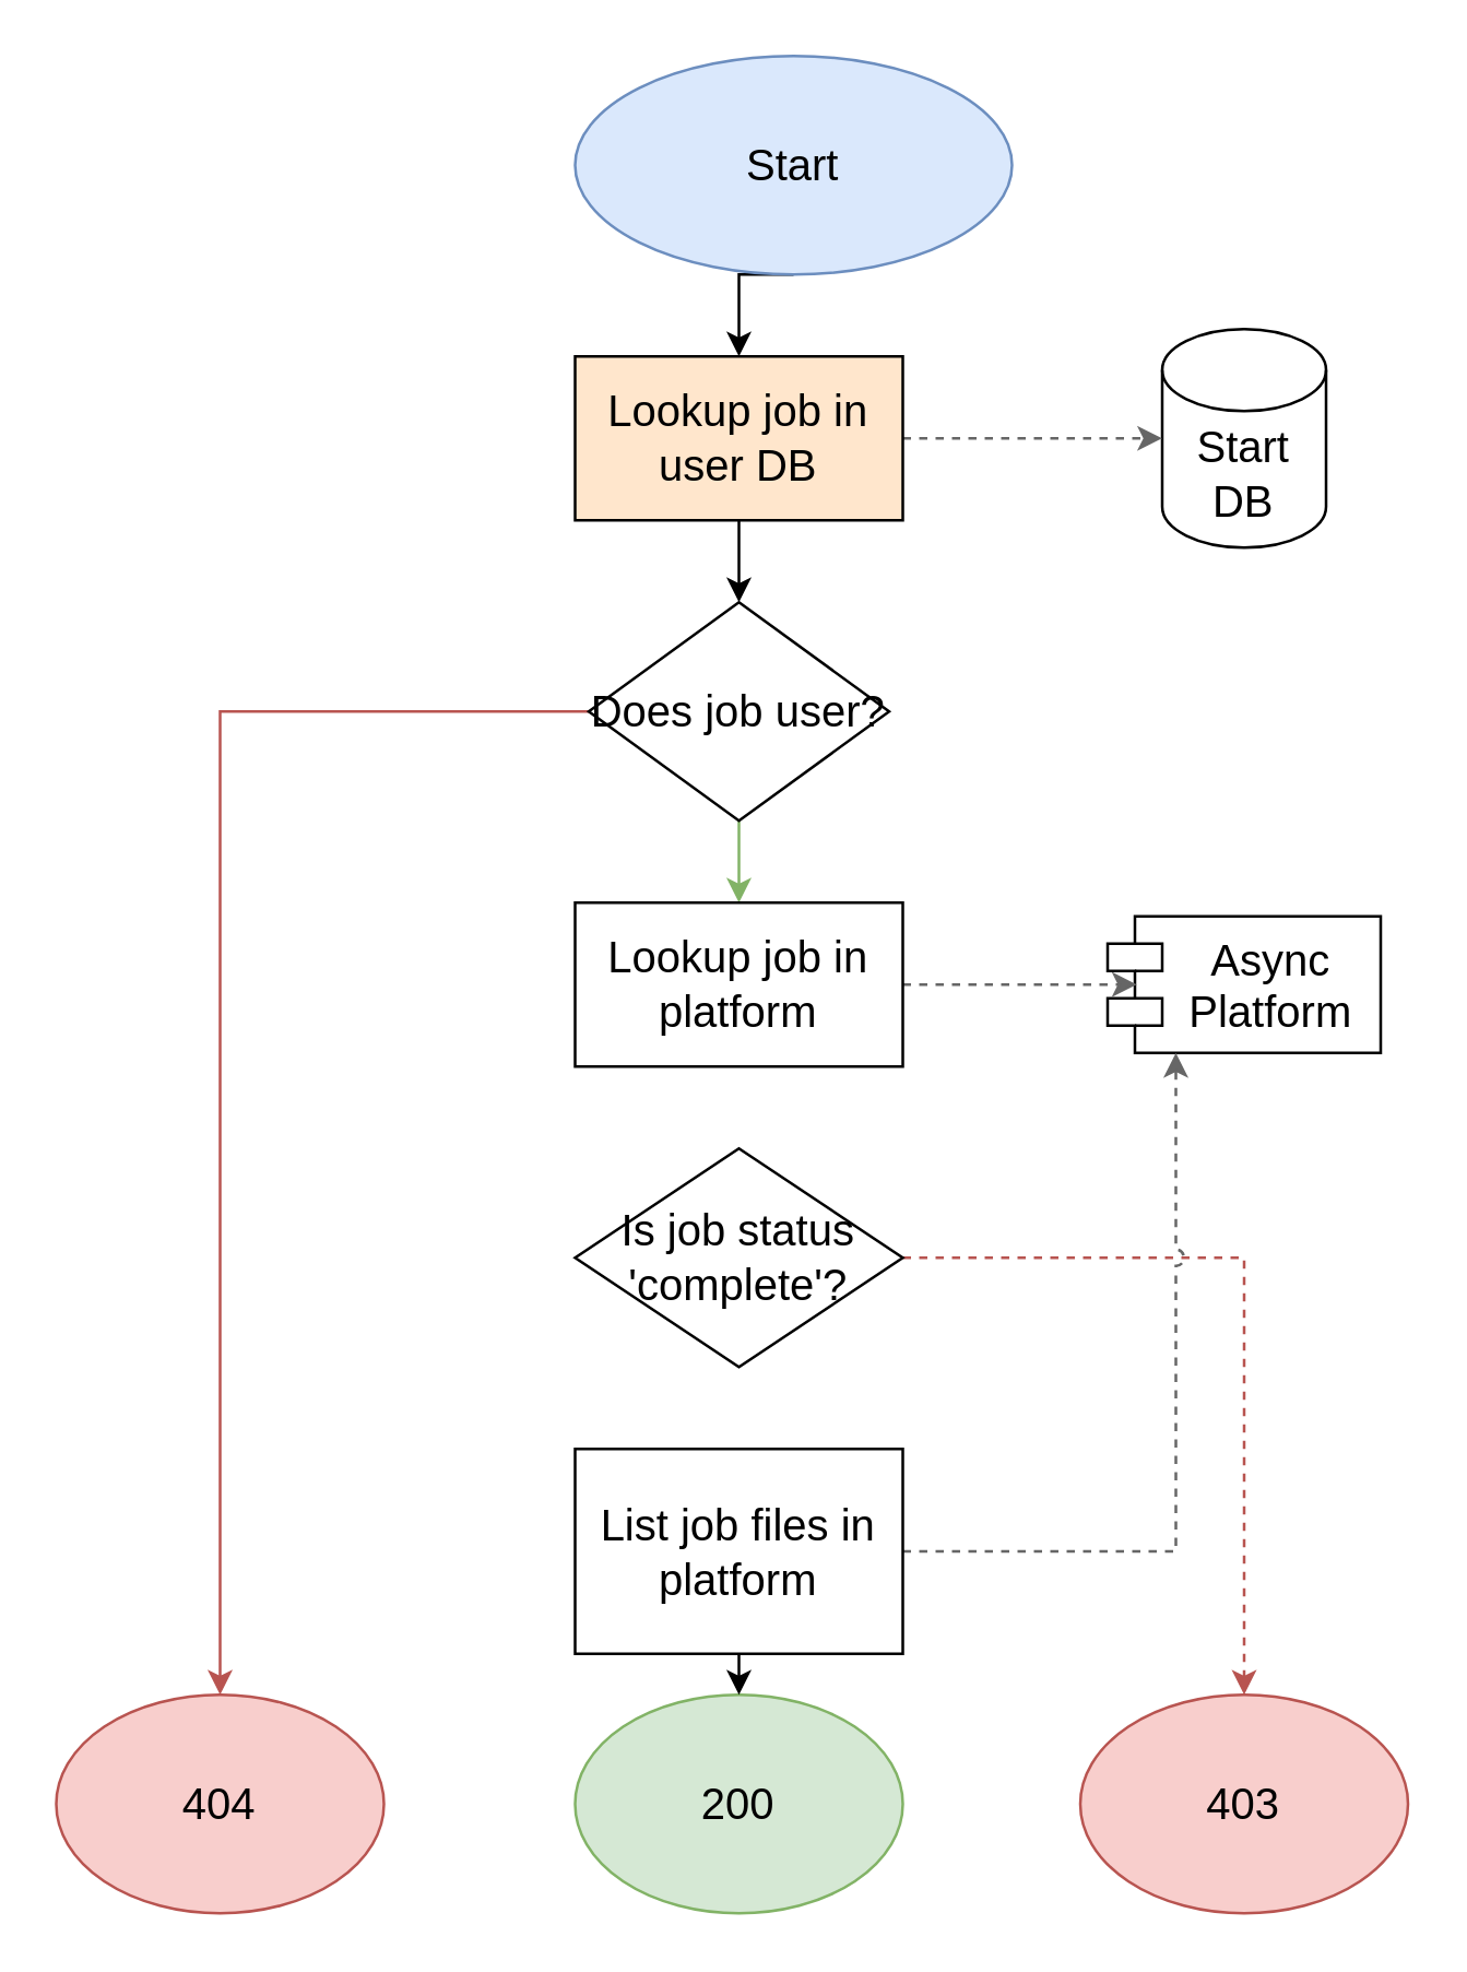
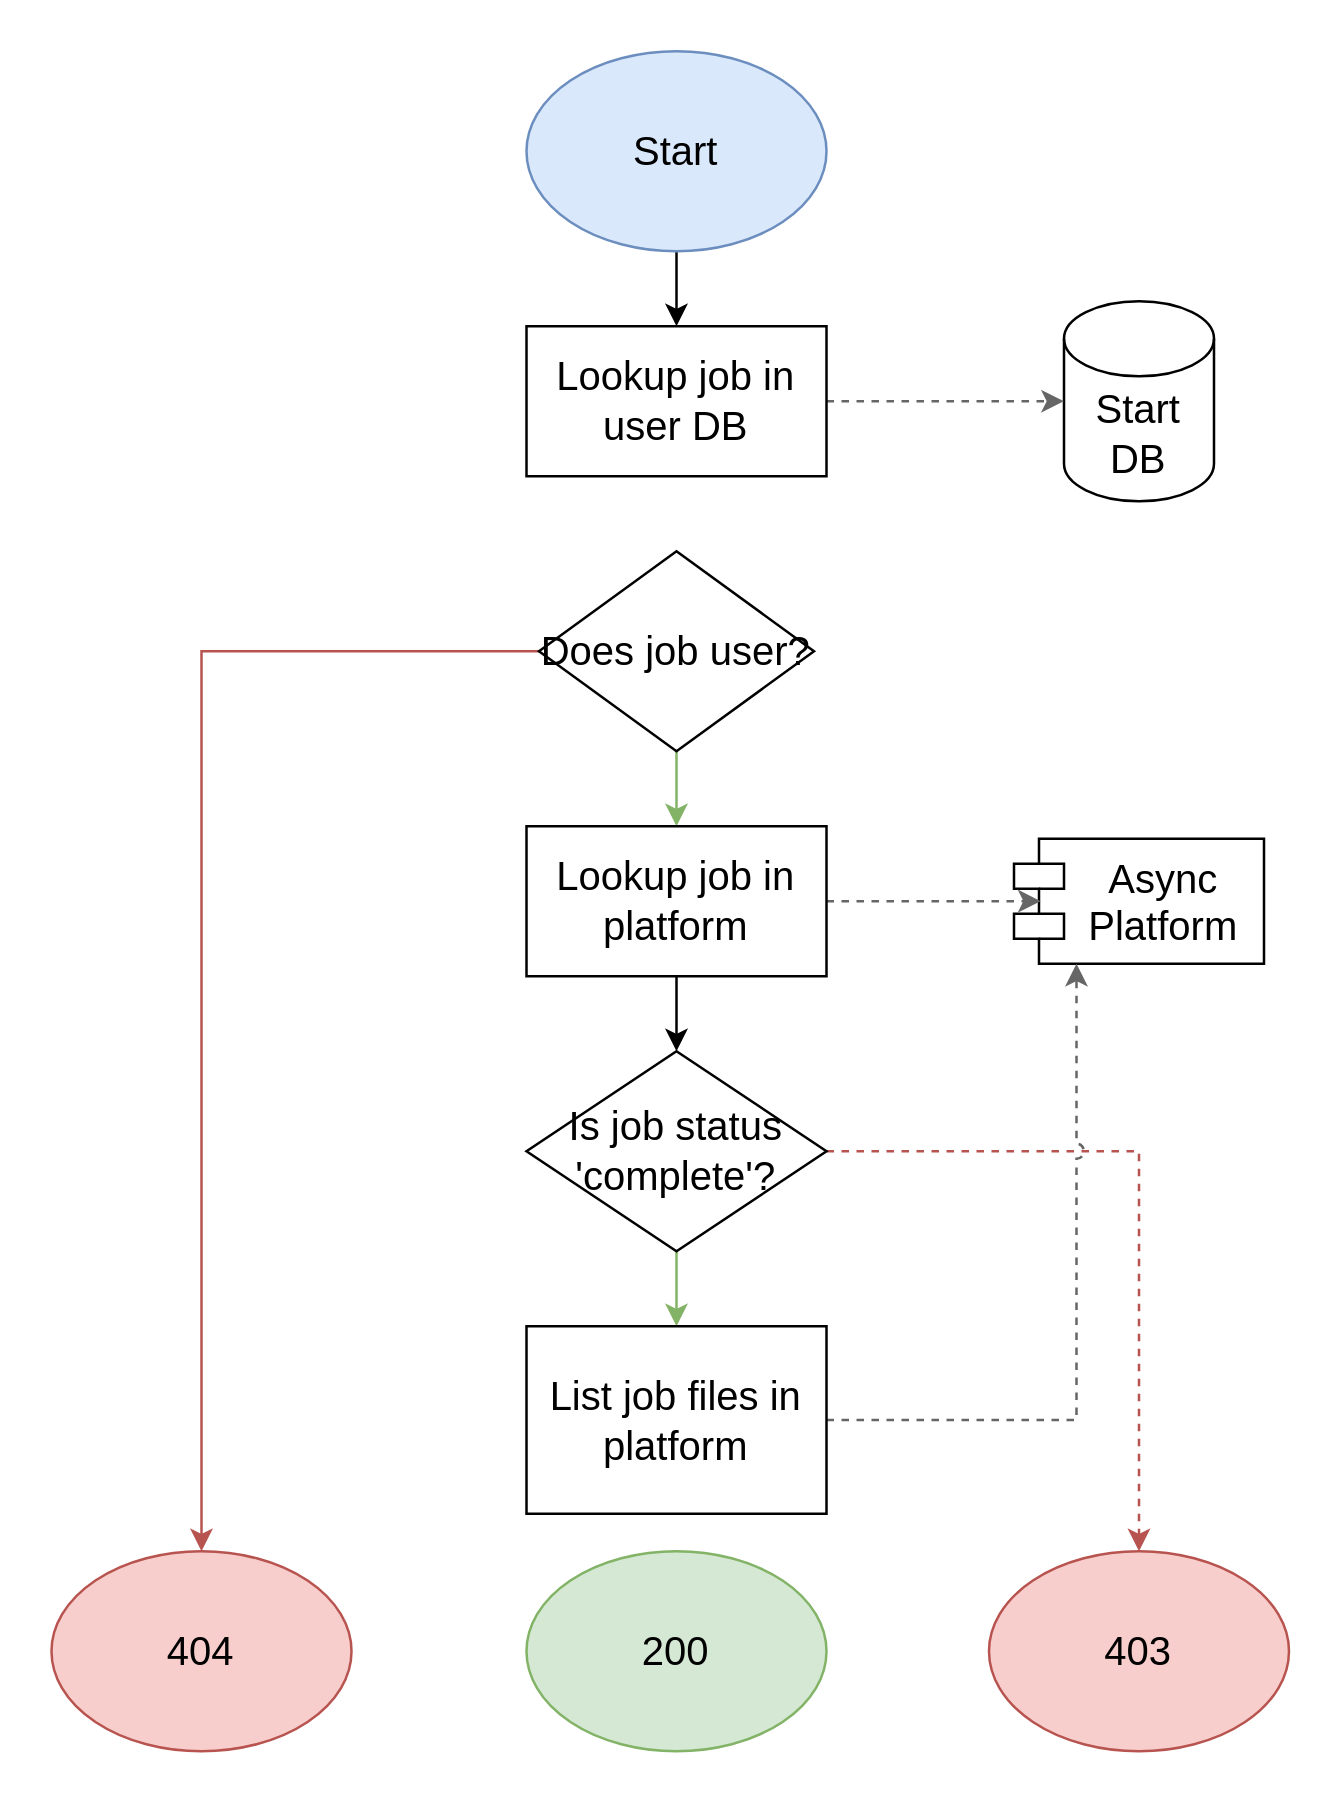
  <mxCell id="0" />
  <mxCell id="1" parent="0" />
  <mxCell id="2" style="edgeStyle=orthogonalEdgeStyle;rounded=0;orthogonalLoop=1;jettySize=auto;html=1;exitX=0.5;exitY=1;exitDx=0;exitDy=0;entryX=0.5;entryY=0;entryDx=0;entryDy=0;strokeColor=#000000;fontSize=16;" edge="1" parent="1" source="3" target="7"><mxGeometry relative="1" as="geometry" /></mxCell>
- <mxCell id="3" value="Start" style="ellipse;whiteSpace=wrap;html=1;fontSize=16;fillColor=#dae8fc;strokeColor=#6c8ebf;" vertex="1" parent="1"><mxGeometry x="210" y="20" width="160" height="80" as="geometry" /></mxCell>
+ <mxCell id="3" value="Start" style="ellipse;whiteSpace=wrap;html=1;fontSize=16;fillColor=#dae8fc;strokeColor=#6c8ebf;" vertex="1" parent="1"><mxGeometry x="210" width="120" height="80" as="geometry" y="20" /></mxCell>
  <mxCell id="4" value="Start DB" style="shape=cylinder3;whiteSpace=wrap;html=1;boundedLbl=1;backgroundOutline=1;size=15;fontSize=16;" vertex="1" parent="1"><mxGeometry x="425" y="120" width="60" height="80" as="geometry" /></mxCell>
- <mxCell id="5" style="edgeStyle=orthogonalEdgeStyle;rounded=0;orthogonalLoop=1;jettySize=auto;html=1;exitX=0.5;exitY=1;exitDx=0;exitDy=0;entryX=0.5;entryY=0;entryDx=0;entryDy=0;strokeColor=#000000;fontSize=16;" edge="1" parent="1" source="7" target="10"><mxGeometry relative="1" as="geometry" /></mxCell>
  <mxCell id="6" style="edgeStyle=orthogonalEdgeStyle;rounded=0;orthogonalLoop=1;jettySize=auto;html=1;exitX=1;exitY=0.5;exitDx=0;exitDy=0;entryX=0;entryY=0.5;entryDx=0;entryDy=0;entryPerimeter=0;strokeColor=#666666;fontSize=16;jumpStyle=arc;dashed=1;" edge="1" parent="1" source="7" target="4"><mxGeometry relative="1" as="geometry" /></mxCell>
- <mxCell id="7" value="Lookup job in user DB" style="rounded=0;whiteSpace=wrap;html=1;fontSize=16;fillColor=#ffe6cc;" vertex="1" parent="1"><mxGeometry x="210" y="130" width="120" height="60" as="geometry" /></mxCell>
+ <mxCell id="7" value="Lookup job in user DB" style="rounded=0;whiteSpace=wrap;html=1;fontSize=16;" vertex="1" parent="1"><mxGeometry x="210" y="130" width="120" height="60" as="geometry" /></mxCell>
  <mxCell id="8" style="edgeStyle=orthogonalEdgeStyle;rounded=0;orthogonalLoop=1;jettySize=auto;html=1;exitX=0.5;exitY=1;exitDx=0;exitDy=0;entryX=0.5;entryY=0;entryDx=0;entryDy=0;strokeColor=#82b366;fontSize=16;fillColor=#d5e8d4;" edge="1" parent="1" source="10" target="17"><mxGeometry relative="1" as="geometry" /></mxCell>
  <mxCell id="9" style="edgeStyle=orthogonalEdgeStyle;rounded=0;orthogonalLoop=1;jettySize=auto;html=1;exitX=0;exitY=0.5;exitDx=0;exitDy=0;entryX=0.5;entryY=0;entryDx=0;entryDy=0;strokeColor=#b85450;fontSize=16;fillColor=#f8cecc;" edge="1" parent="1" source="10" target="11"><mxGeometry relative="1" as="geometry" /></mxCell>
  <mxCell id="10" value="Does job user?" style="rhombus;whiteSpace=wrap;html=1;fontSize=16;" vertex="1" parent="1"><mxGeometry x="215" y="220" width="110" height="80" as="geometry" /></mxCell>
  <mxCell id="11" value="404" style="ellipse;whiteSpace=wrap;html=1;fontSize=16;fillColor=#f8cecc;strokeColor=#b85450;" vertex="1" parent="1"><mxGeometry x="20" y="620" width="120" height="80" as="geometry" /></mxCell>
  <mxCell id="12" value="403" style="ellipse;whiteSpace=wrap;html=1;fontSize=16;fillColor=#f8cecc;strokeColor=#b85450;" vertex="1" parent="1"><mxGeometry x="395" y="620" width="120" height="80" as="geometry" /></mxCell>
  <mxCell id="13" value="200" style="ellipse;whiteSpace=wrap;html=1;fontSize=16;fillColor=#d5e8d4;strokeColor=#82b366;" vertex="1" parent="1"><mxGeometry x="210" y="620" width="120" height="80" as="geometry" /></mxCell>
  <mxCell id="14" value="Async&#10;Platform" style="shape=module;align=left;spacingLeft=20;align=center;verticalAlign=top;fontSize=16;" vertex="1" parent="1"><mxGeometry x="405" y="335" width="100" height="50" as="geometry" /></mxCell>
+ <mxCell id="15" style="edgeStyle=orthogonalEdgeStyle;rounded=0;orthogonalLoop=1;jettySize=auto;html=1;exitX=0.5;exitY=1;exitDx=0;exitDy=0;entryX=0.5;entryY=0;entryDx=0;entryDy=0;strokeColor=#000000;fontSize=16;" edge="1" parent="1" source="17" target="20"><mxGeometry relative="1" as="geometry" /></mxCell>
  <mxCell id="16" style="edgeStyle=orthogonalEdgeStyle;rounded=0;orthogonalLoop=1;jettySize=auto;html=1;exitX=1;exitY=0.5;exitDx=0;exitDy=0;entryX=0.107;entryY=0.499;entryDx=0;entryDy=0;entryPerimeter=0;strokeColor=#666666;fontSize=16;jumpStyle=arc;dashed=1;" edge="1" parent="1" source="17" target="14"><mxGeometry relative="1" as="geometry" /></mxCell>
  <mxCell id="17" value="Lookup job in platform" style="rounded=0;whiteSpace=wrap;html=1;fontSize=16;" vertex="1" parent="1"><mxGeometry x="210" y="330" width="120" height="60" as="geometry" /></mxCell>
  <mxCell id="18" style="edgeStyle=orthogonalEdgeStyle;rounded=0;orthogonalLoop=1;jettySize=auto;html=1;entryX=0.5;entryY=0;entryDx=0;entryDy=0;strokeColor=#b85450;fontSize=16;fillColor=#f8cecc;dashed=1;" edge="1" parent="1" source="20" target="12"><mxGeometry relative="1" as="geometry" /></mxCell>
+ <mxCell id="19" style="edgeStyle=orthogonalEdgeStyle;rounded=0;orthogonalLoop=1;jettySize=auto;html=1;exitX=0.5;exitY=1;exitDx=0;exitDy=0;entryX=0.5;entryY=0;entryDx=0;entryDy=0;strokeColor=#82b366;fontSize=16;fillColor=#d5e8d4;" edge="1" parent="1" source="20" target="23"><mxGeometry relative="1" as="geometry" /></mxCell>
  <mxCell id="20" value="Is&amp;nbsp;job status 'complete'?" style="rhombus;whiteSpace=wrap;html=1;fontSize=16;" vertex="1" parent="1"><mxGeometry x="210" y="420" width="120" height="80" as="geometry" /></mxCell>
- <mxCell id="21" style="edgeStyle=orthogonalEdgeStyle;rounded=0;orthogonalLoop=1;jettySize=auto;html=1;exitX=0.5;exitY=1;exitDx=0;exitDy=0;entryX=0.5;entryY=0;entryDx=0;entryDy=0;strokeColor=#000000;fontSize=16;" edge="1" parent="1" source="23" target="13"><mxGeometry relative="1" as="geometry" /></mxCell>
  <mxCell id="22" style="edgeStyle=orthogonalEdgeStyle;rounded=0;orthogonalLoop=1;jettySize=auto;html=1;exitX=1;exitY=0.5;exitDx=0;exitDy=0;entryX=0.25;entryY=1;entryDx=0;entryDy=0;strokeColor=#666666;fontSize=16;jumpStyle=arc;dashed=1;" edge="1" parent="1" source="23" target="14"><mxGeometry relative="1" as="geometry" /></mxCell>
  <mxCell id="23" value="List job files in platform" style="rounded=0;whiteSpace=wrap;html=1;fontSize=16;" vertex="1" parent="1"><mxGeometry x="210" y="530" width="120" height="75" as="geometry" /></mxCell>
